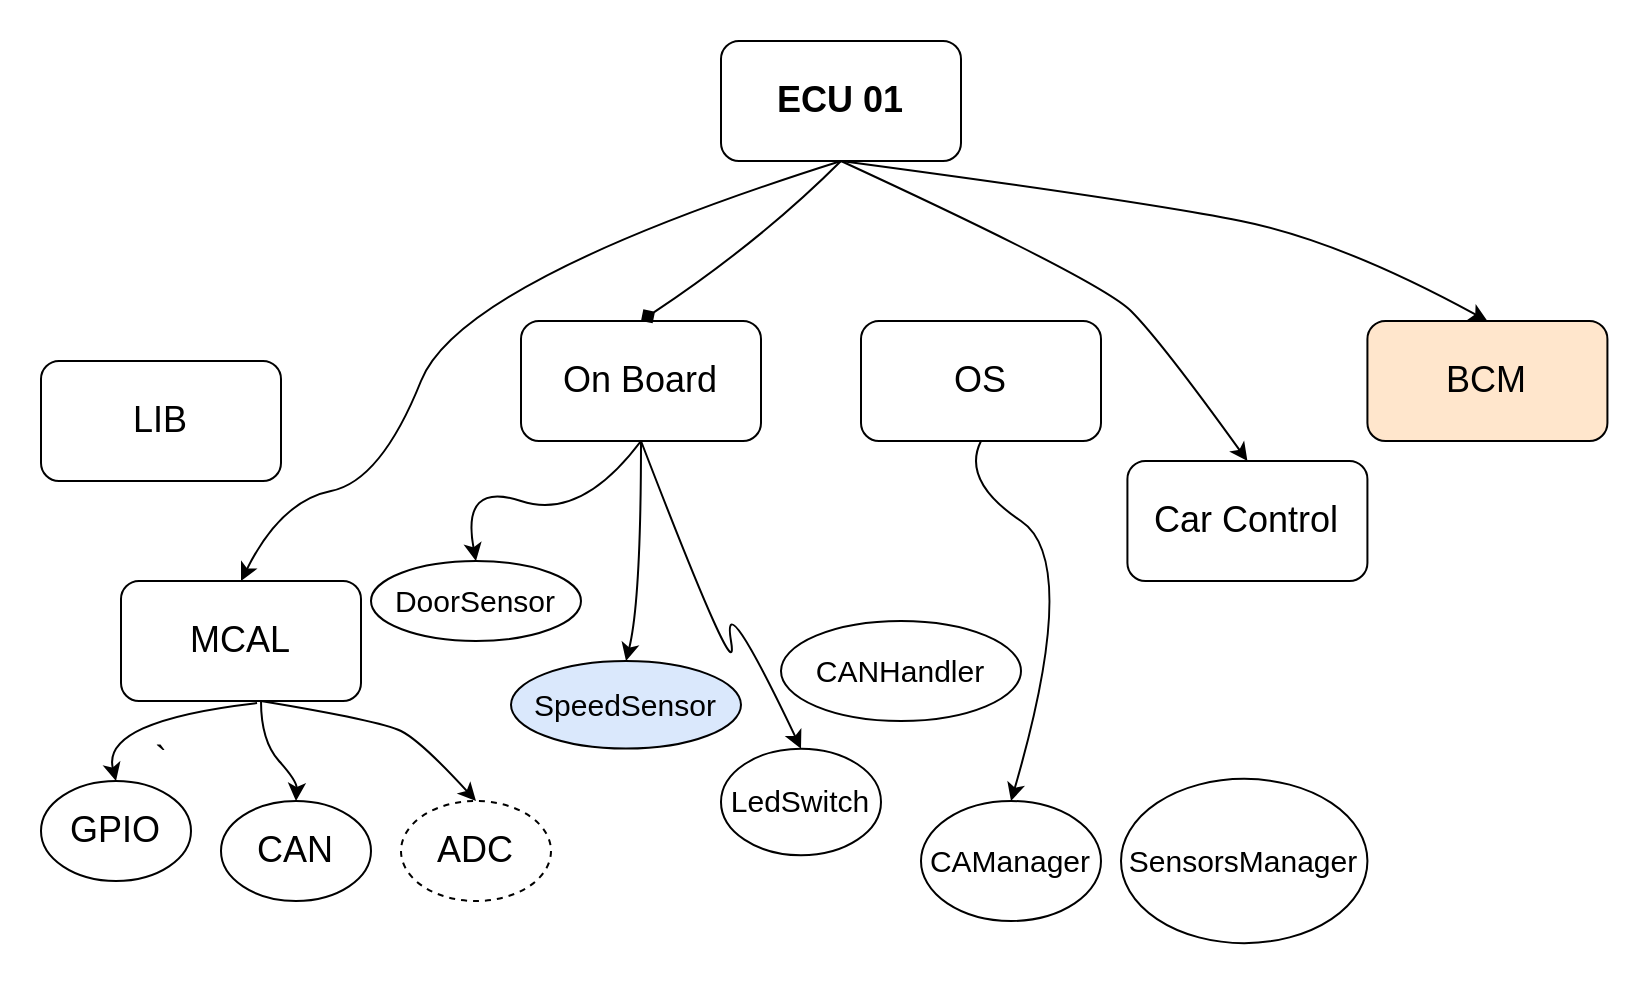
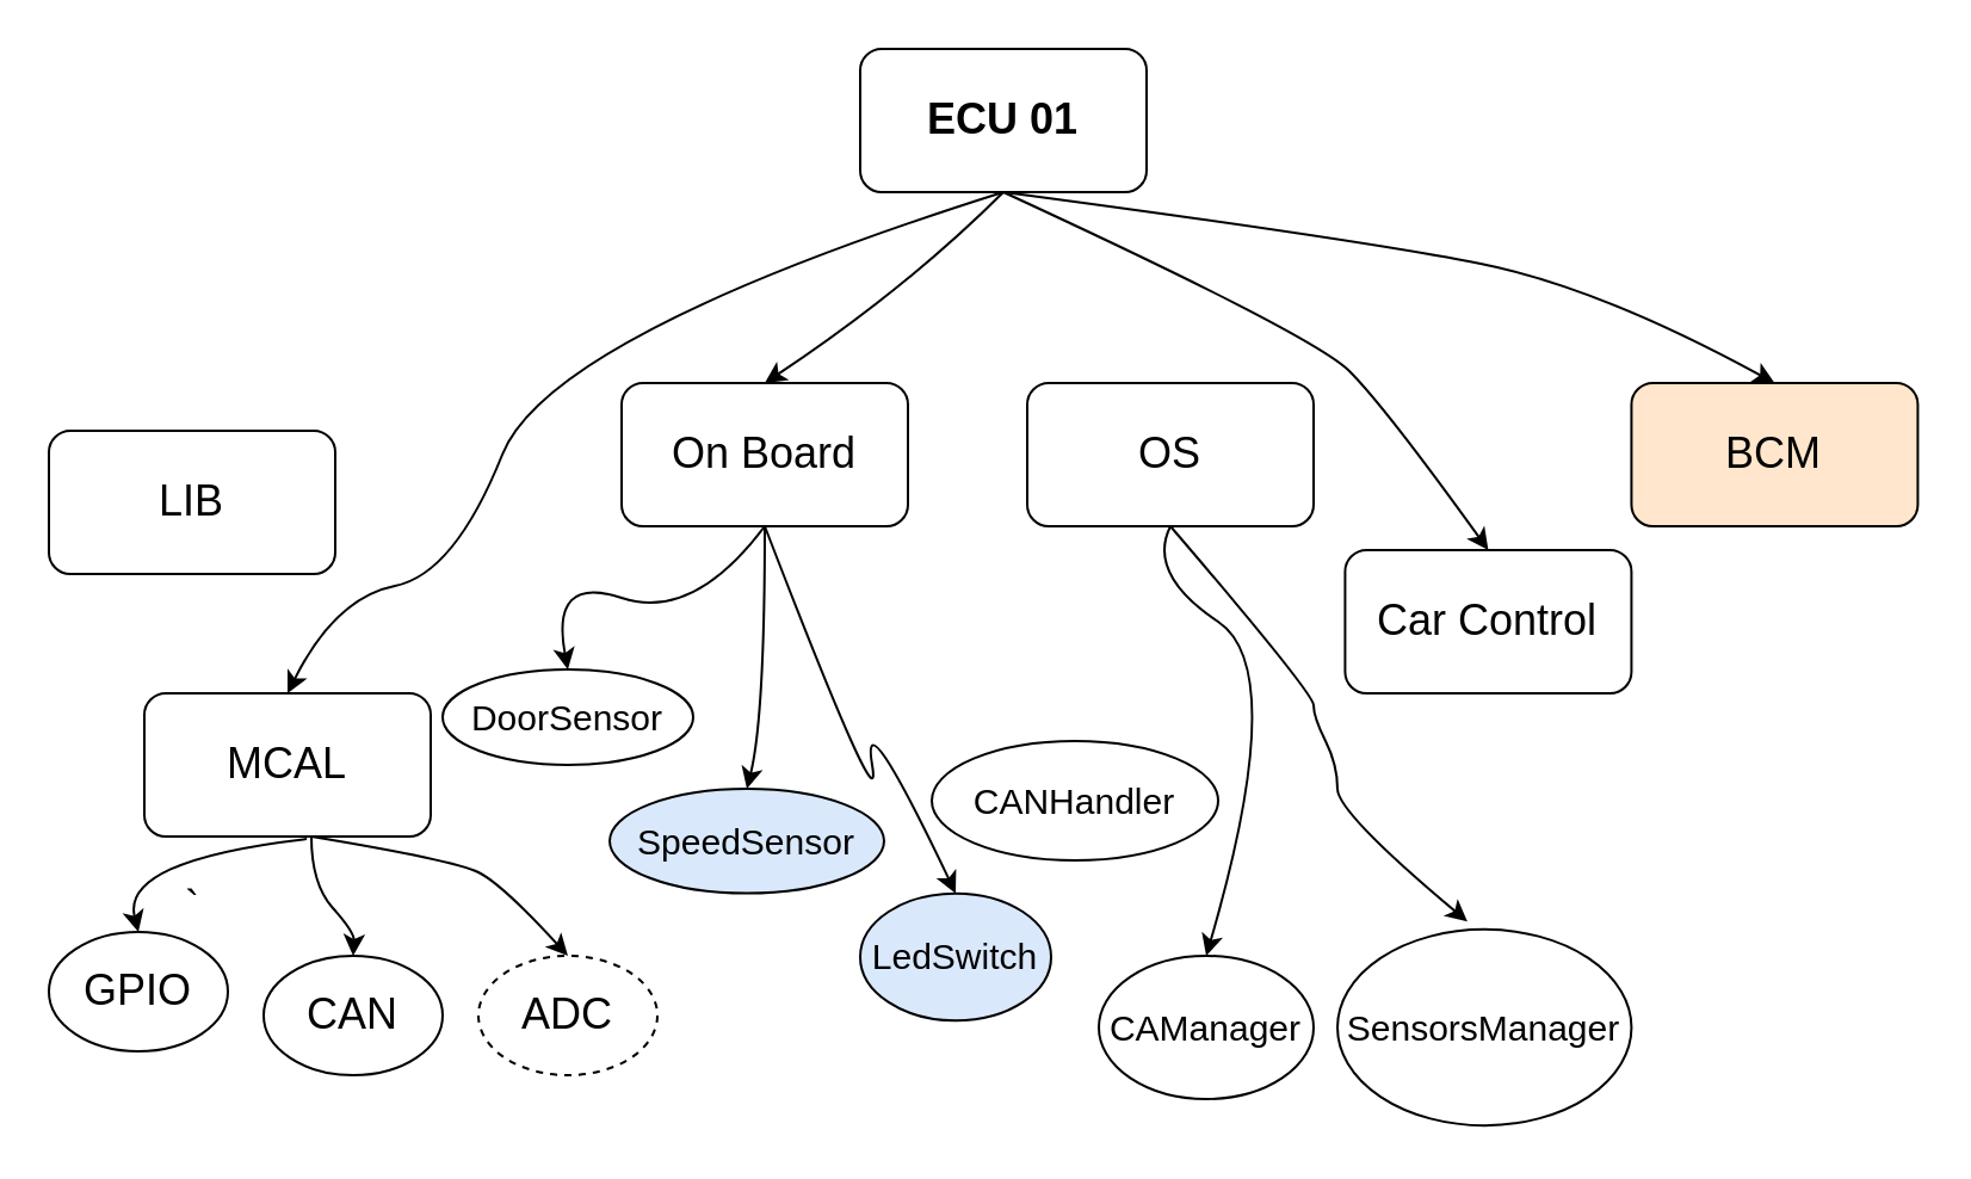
  <mxCell id="0" />
  <mxCell id="1" parent="0" />
  <mxCell id="2" value="&lt;b&gt;&lt;font style=&quot;font-size: 18px;&quot;&gt;ECU 01&lt;/font&gt;&lt;/b&gt;" style="rounded=1;whiteSpace=wrap;html=1;" vertex="1" parent="1"><mxGeometry x="360" y="20" width="120" height="60" as="geometry" /></mxCell>
  <mxCell id="3" value="LIB" style="rounded=1;whiteSpace=wrap;html=1;fontSize=18;" vertex="1" parent="1"><mxGeometry x="20" y="180" width="120" height="60" as="geometry" /></mxCell>
  <mxCell id="4" value="MCAL" style="rounded=1;whiteSpace=wrap;html=1;fontSize=18;" vertex="1" parent="1"><mxGeometry x="60" y="290" width="120" height="60" as="geometry" /></mxCell>
  <mxCell id="5" value="On Board" style="rounded=1;whiteSpace=wrap;html=1;fontSize=18;" vertex="1" parent="1"><mxGeometry x="260" y="160" width="120" height="60" as="geometry" /></mxCell>
  <mxCell id="6" value="OS" style="rounded=1;whiteSpace=wrap;html=1;fontSize=18;" vertex="1" parent="1"><mxGeometry x="430" y="160" width="120" height="60" as="geometry" /></mxCell>
  <mxCell id="7" value="Car Control" style="rounded=1;whiteSpace=wrap;html=1;fontSize=18;" vertex="1" parent="1"><mxGeometry x="563.21" y="230" width="120" height="60" as="geometry" /></mxCell>
  <mxCell id="8" value="BCM" style="rounded=1;whiteSpace=wrap;html=1;fontSize=18;fillColor=#ffe6cc;" vertex="1" parent="1"><mxGeometry x="683.21" y="160" width="120" height="60" as="geometry" /></mxCell>
  <mxCell id="9" value="GPIO" style="ellipse;whiteSpace=wrap;html=1;fontSize=18;" vertex="1" parent="1"><mxGeometry x="20" y="390" width="75" height="50" as="geometry" /></mxCell>
  <mxCell id="10" value="CAN" style="ellipse;whiteSpace=wrap;html=1;fontSize=18;" vertex="1" parent="1"><mxGeometry x="110" y="400" width="75" height="50" as="geometry" /></mxCell>
  <mxCell id="11" value="ADC" style="ellipse;whiteSpace=wrap;html=1;fontSize=18;dashed=1;" vertex="1" parent="1"><mxGeometry x="200" y="400" width="75" height="50" as="geometry" /></mxCell>
  <mxCell id="12" value="`" style="curved=1;endArrow=classic;html=1;rounded=0;fontSize=18;entryX=0.5;entryY=0;entryDx=0;entryDy=0;exitX=0.567;exitY=1.017;exitDx=0;exitDy=0;exitPerimeter=0;" edge="1" parent="1" source="4" target="9"><mxGeometry x="-0.061" y="23" width="50" height="50" relative="1" as="geometry"><mxPoint x="370" y="340" as="sourcePoint" /><mxPoint x="450" y="230" as="targetPoint" /><Array as="points"><mxPoint x="50" y="360" /></Array><mxPoint as="offset" /></mxGeometry></mxCell>
  <mxCell id="13" value="" style="curved=1;endArrow=classic;html=1;rounded=0;fontSize=18;entryX=0.5;entryY=0;entryDx=0;entryDy=0;" edge="1" parent="1" target="10"><mxGeometry width="50" height="50" relative="1" as="geometry"><mxPoint x="130" y="350" as="sourcePoint" /><mxPoint x="260" y="230" as="targetPoint" /><Array as="points"><mxPoint x="130" y="370" /><mxPoint x="148" y="390" /></Array></mxGeometry></mxCell>
  <mxCell id="14" value="" style="curved=1;endArrow=classic;html=1;rounded=0;fontSize=18;entryX=0.5;entryY=0;entryDx=0;entryDy=0;" edge="1" parent="1" target="11"><mxGeometry width="50" height="50" relative="1" as="geometry"><mxPoint x="130" y="350" as="sourcePoint" /><mxPoint x="260" y="230" as="targetPoint" /><Array as="points"><mxPoint x="190" y="360" /><mxPoint x="210" y="370" /></Array></mxGeometry></mxCell>
  <mxCell id="15" value="" style="curved=1;endArrow=classic;html=1;rounded=0;fontSize=18;entryX=0.5;entryY=0;entryDx=0;entryDy=0;exitX=0.5;exitY=1;exitDx=0;exitDy=0;" edge="1" parent="1" source="2" target="4"><mxGeometry width="50" height="50" relative="1" as="geometry"><mxPoint x="210" y="280" as="sourcePoint" /><mxPoint x="260" y="230" as="targetPoint" /><Array as="points"><mxPoint x="230" y="140" /><mxPoint x="190" y="240" /><mxPoint x="140" y="250" /></Array></mxGeometry></mxCell>
- <mxCell id="16" value="" style="curved=1;endArrow=diamond;html=1;rounded=0;fontSize=18;entryX=0.5;entryY=0;entryDx=0;entryDy=0;exitX=0.5;exitY=1;exitDx=0;exitDy=0;" edge="1" parent="1" source="2" target="5"><mxGeometry width="50" height="50" relative="1" as="geometry"><mxPoint x="330" y="250" as="sourcePoint" /><mxPoint x="380" y="200" as="targetPoint" /><Array as="points"><mxPoint x="380" y="120" /></Array></mxGeometry></mxCell>
+ <mxCell id="16" value="" style="curved=1;endArrow=classic;html=1;rounded=0;fontSize=18;entryX=0.5;entryY=0;entryDx=0;entryDy=0;exitX=0.5;exitY=1;exitDx=0;exitDy=0;" edge="1" parent="1" source="2" target="5"><mxGeometry width="50" height="50" relative="1" as="geometry"><mxPoint x="330" y="250" as="sourcePoint" /><mxPoint x="380" y="200" as="targetPoint" /><Array as="points"><mxPoint x="380" y="120" /></Array></mxGeometry></mxCell>
  <mxCell id="17" value="&lt;font style=&quot;font-size: 15px;&quot;&gt;DoorSensor&lt;/font&gt;" style="ellipse;whiteSpace=wrap;html=1;fontSize=18;" vertex="1" parent="1"><mxGeometry x="185" y="280" width="105" height="40" as="geometry" /></mxCell>
  <mxCell id="18" value="&lt;font style=&quot;font-size: 15px;&quot;&gt;SpeedSensor&lt;/font&gt;" style="ellipse;whiteSpace=wrap;html=1;fontSize=18;fillColor=#dae8fc;" vertex="1" parent="1"><mxGeometry x="255" y="330" width="115" height="43.81" as="geometry" /></mxCell>
- <mxCell id="19" value="&lt;font style=&quot;font-size: 15px;&quot;&gt;LedSwitch&lt;/font&gt;" style="ellipse;whiteSpace=wrap;html=1;fontSize=18;" vertex="1" parent="1"><mxGeometry x="360" y="373.81" width="80" height="53.33" as="geometry" /></mxCell>
+ <mxCell id="19" value="&lt;font style=&quot;font-size: 15px;&quot;&gt;LedSwitch&lt;/font&gt;" style="ellipse;whiteSpace=wrap;html=1;fontSize=18;fillColor=#dae8fc;" vertex="1" parent="1"><mxGeometry x="360" y="373.81" width="80" height="53.33" as="geometry" /></mxCell>
  <mxCell id="20" value="&lt;font style=&quot;font-size: 15px;&quot;&gt;CANHandler&lt;/font&gt;" style="ellipse;whiteSpace=wrap;html=1;fontSize=18;" vertex="1" parent="1"><mxGeometry x="390" y="310" width="120" height="50" as="geometry" /></mxCell>
  <mxCell id="21" value="" style="curved=1;endArrow=classic;html=1;rounded=0;fontSize=15;exitX=0.5;exitY=1;exitDx=0;exitDy=0;entryX=0.5;entryY=0;entryDx=0;entryDy=0;" edge="1" parent="1" source="5" target="17"><mxGeometry width="50" height="50" relative="1" as="geometry"><mxPoint x="330" y="250" as="sourcePoint" /><mxPoint x="380" y="200" as="targetPoint" /><Array as="points"><mxPoint x="290" y="260" /><mxPoint x="230" y="240" /></Array></mxGeometry></mxCell>
  <mxCell id="22" value="" style="curved=1;endArrow=classic;html=1;rounded=0;fontSize=15;exitX=0.5;exitY=1;exitDx=0;exitDy=0;entryX=0.5;entryY=0;entryDx=0;entryDy=0;" edge="1" parent="1" source="5" target="18"><mxGeometry width="50" height="50" relative="1" as="geometry"><mxPoint x="330" y="250" as="sourcePoint" /><mxPoint x="460" y="230" as="targetPoint" /><Array as="points"><mxPoint x="320" y="300" /></Array></mxGeometry></mxCell>
  <mxCell id="23" value="" style="curved=1;endArrow=classic;html=1;rounded=0;fontSize=15;entryX=0.5;entryY=0;entryDx=0;entryDy=0;" edge="1" parent="1" target="19"><mxGeometry width="50" height="50" relative="1" as="geometry"><mxPoint x="320" y="220" as="sourcePoint" /><mxPoint x="380" y="200" as="targetPoint" /><Array as="points"><mxPoint x="370" y="350" /><mxPoint x="360" y="290" /></Array></mxGeometry></mxCell>
  <mxCell id="24" value="CAManager" style="ellipse;whiteSpace=wrap;html=1;fontSize=15;" vertex="1" parent="1"><mxGeometry x="460" y="400" width="90" height="60" as="geometry" /></mxCell>
  <mxCell id="25" value="SensorsManager" style="ellipse;whiteSpace=wrap;html=1;fontSize=15;" vertex="1" parent="1"><mxGeometry x="560" y="388.93" width="123.21" height="82.14" as="geometry" /></mxCell>
  <mxCell id="26" value="" style="curved=1;endArrow=classic;html=1;rounded=0;fontSize=15;exitX=0.5;exitY=1;exitDx=0;exitDy=0;entryX=0.5;entryY=0;entryDx=0;entryDy=0;" edge="1" parent="1" source="6" target="24"><mxGeometry width="50" height="50" relative="1" as="geometry"><mxPoint x="330" y="330" as="sourcePoint" /><mxPoint x="500" y="390" as="targetPoint" /><Array as="points"><mxPoint x="480" y="240" /><mxPoint x="540" y="280" /></Array></mxGeometry></mxCell>
+ <mxCell id="27" value="" style="curved=1;endArrow=classic;html=1;rounded=0;fontSize=15;entryX=0.442;entryY=-0.04;entryDx=0;entryDy=0;entryPerimeter=0;exitX=0.5;exitY=1;exitDx=0;exitDy=0;" edge="1" parent="1" source="6" target="25"><mxGeometry width="50" height="50" relative="1" as="geometry"><mxPoint x="330" y="330" as="sourcePoint" /><mxPoint x="380" y="280" as="targetPoint" /><Array as="points"><mxPoint x="550" y="290" /><mxPoint x="550" y="300" /><mxPoint x="560" y="320" /><mxPoint x="560" y="340" /></Array></mxGeometry></mxCell>
  <mxCell id="28" value="" style="curved=1;endArrow=classic;html=1;rounded=0;fontSize=15;entryX=0.5;entryY=0;entryDx=0;entryDy=0;" edge="1" parent="1" target="7"><mxGeometry width="50" height="50" relative="1" as="geometry"><mxPoint x="420" y="80" as="sourcePoint" /><mxPoint x="550" y="200" as="targetPoint" /><Array as="points"><mxPoint x="550" y="140" /><mxPoint x="580" y="170" /></Array></mxGeometry></mxCell>
  <mxCell id="29" value="" style="curved=1;endArrow=classic;html=1;rounded=0;fontSize=15;entryX=0.5;entryY=0;entryDx=0;entryDy=0;" edge="1" parent="1" target="8"><mxGeometry width="50" height="50" relative="1" as="geometry"><mxPoint x="420" y="80" as="sourcePoint" /><mxPoint x="550" y="200" as="targetPoint" /><Array as="points"><mxPoint x="570" y="100" /><mxPoint x="670" y="120" /></Array></mxGeometry></mxCell>
